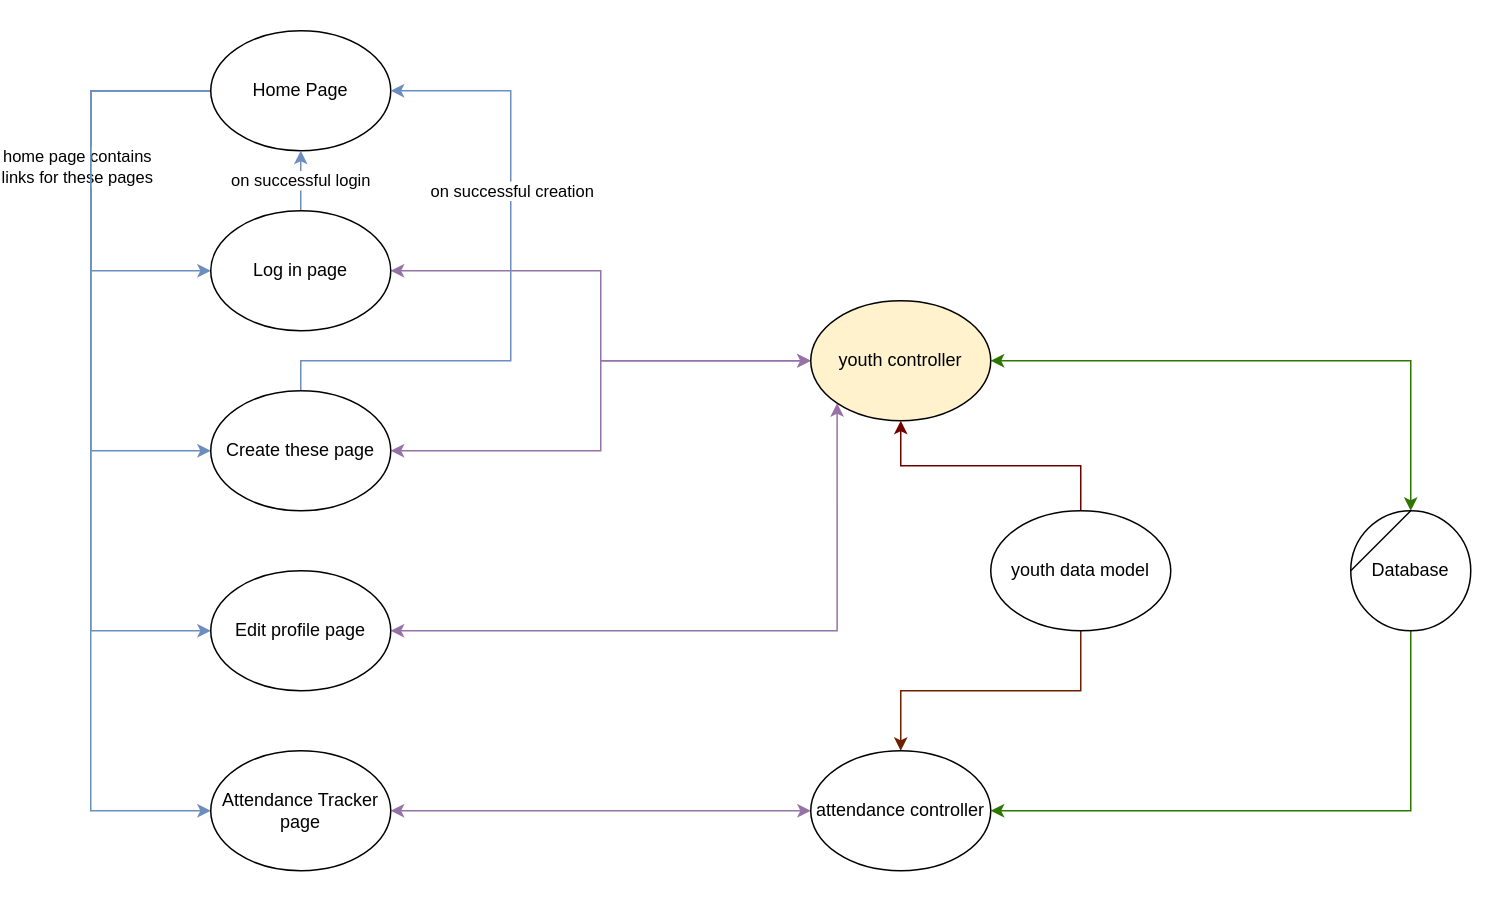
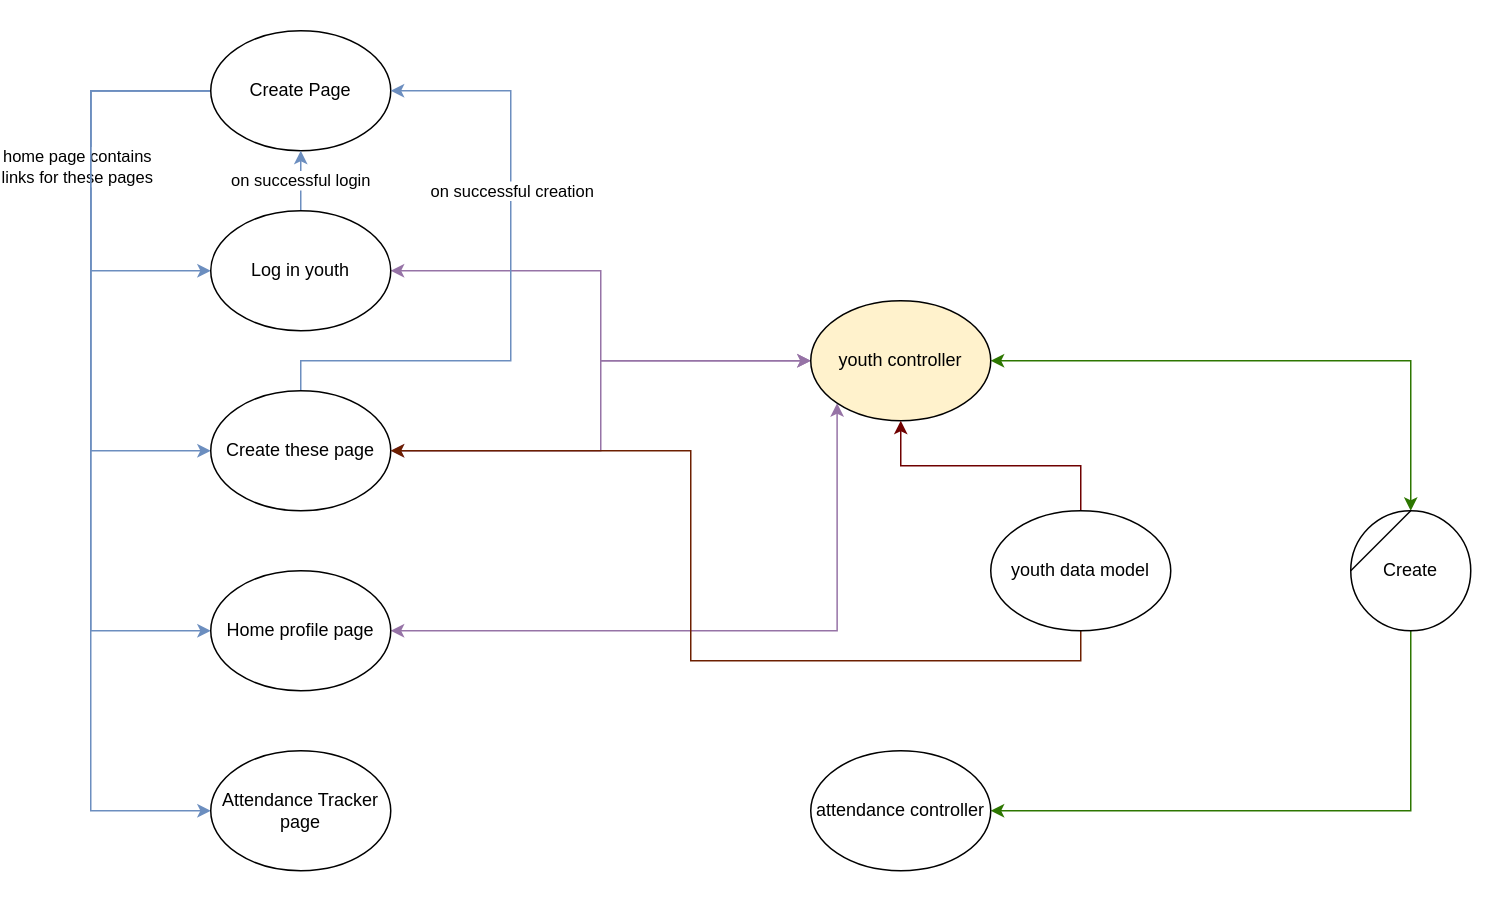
  <mxCell id="0" />
  <mxCell id="1" parent="0" />
  <mxCell id="2" style="edgeStyle=orthogonalEdgeStyle;rounded=0;orthogonalLoop=1;jettySize=auto;html=1;exitX=0;exitY=0.5;exitDx=0;exitDy=0;entryX=0;entryY=0.5;entryDx=0;entryDy=0;fillColor=#dae8fc;strokeColor=#6c8ebf;" parent="1" source="7" target="16" edge="1"><mxGeometry relative="1" as="geometry"><Array as="points"><mxPoint y="60" x="20" /><mxPoint y="420" x="20" /></Array></mxGeometry></mxCell>
  <mxCell id="3" style="edgeStyle=orthogonalEdgeStyle;rounded=0;orthogonalLoop=1;jettySize=auto;html=1;exitX=0;exitY=0.5;exitDx=0;exitDy=0;entryX=0;entryY=0.5;entryDx=0;entryDy=0;fillColor=#dae8fc;strokeColor=#6c8ebf;" parent="1" source="7" target="18" edge="1"><mxGeometry relative="1" as="geometry"><Array as="points"><mxPoint y="60" x="20" /><mxPoint y="540" x="20" /></Array></mxGeometry></mxCell>
  <mxCell id="4" value="home page contains&lt;br&gt;links for these pages" style="edgeLabel;html=1;align=center;verticalAlign=middle;resizable=0;points=[];" parent="3" vertex="1" connectable="0"><mxGeometry x="-0.681" relative="1" as="geometry"><mxPoint x="-10" y="28" as="offset" /></mxGeometry></mxCell>
  <mxCell id="5" style="edgeStyle=orthogonalEdgeStyle;rounded=0;orthogonalLoop=1;jettySize=auto;html=1;exitX=0;exitY=0.5;exitDx=0;exitDy=0;entryX=0;entryY=0.5;entryDx=0;entryDy=0;fillColor=#dae8fc;strokeColor=#6c8ebf;" parent="1" source="7" target="10" edge="1"><mxGeometry relative="1" as="geometry"><Array as="points"><mxPoint y="60" x="20" /><mxPoint y="180" x="20" /></Array></mxGeometry></mxCell>
  <mxCell id="6" style="edgeStyle=orthogonalEdgeStyle;rounded=0;orthogonalLoop=1;jettySize=auto;html=1;exitX=0;exitY=0.5;exitDx=0;exitDy=0;entryX=0;entryY=0.5;entryDx=0;entryDy=0;fillColor=#dae8fc;strokeColor=#6c8ebf;" parent="1" source="7" target="14" edge="1"><mxGeometry relative="1" as="geometry"><Array as="points"><mxPoint y="60" x="20" /><mxPoint y="300" x="20" /></Array></mxGeometry></mxCell>
- <mxCell id="7" value="Home Page" style="ellipse;whiteSpace=wrap;html=1;" parent="1" vertex="1"><mxGeometry x="100" y="20" width="120" height="80" as="geometry" /></mxCell>
+ <mxCell id="7" value="Create Page" style="ellipse;whiteSpace=wrap;html=1;" parent="1" vertex="1"><mxGeometry x="100" y="20" width="120" height="80" as="geometry" /></mxCell>
  <mxCell id="8" value="on successful login" style="edgeStyle=orthogonalEdgeStyle;rounded=0;orthogonalLoop=1;jettySize=auto;html=1;exitX=0.5;exitY=0;exitDx=0;exitDy=0;entryX=0.5;entryY=1;entryDx=0;entryDy=0;fillColor=#dae8fc;strokeColor=#6c8ebf;" parent="1" source="10" target="7" edge="1"><mxGeometry relative="1" as="geometry" /></mxCell>
  <mxCell id="9" style="edgeStyle=orthogonalEdgeStyle;rounded=0;orthogonalLoop=1;jettySize=auto;html=1;exitX=1;exitY=0.5;exitDx=0;exitDy=0;startArrow=classic;startFill=1;fillColor=#e1d5e7;strokeColor=#9673a6;" parent="1" source="10" target="20" edge="1"><mxGeometry relative="1" as="geometry" /></mxCell>
- <mxCell id="10" value="Log in page" style="ellipse;whiteSpace=wrap;html=1;" parent="1" vertex="1"><mxGeometry x="100" y="140" width="120" height="80" as="geometry" /></mxCell>
+ <mxCell id="10" value="Log in youth" style="ellipse;whiteSpace=wrap;html=1;" parent="1" vertex="1"><mxGeometry x="100" y="140" width="120" height="80" as="geometry" /></mxCell>
  <mxCell id="11" style="edgeStyle=orthogonalEdgeStyle;rounded=0;orthogonalLoop=1;jettySize=auto;html=1;exitX=1;exitY=0.5;exitDx=0;exitDy=0;entryX=0;entryY=0.5;entryDx=0;entryDy=0;startArrow=classic;startFill=1;fillColor=#e1d5e7;strokeColor=#9673a6;" parent="1" source="14" target="20" edge="1"><mxGeometry relative="1" as="geometry" /></mxCell>
  <mxCell id="12" style="edgeStyle=orthogonalEdgeStyle;rounded=0;orthogonalLoop=1;jettySize=auto;html=1;exitX=0.5;exitY=0;exitDx=0;exitDy=0;entryX=1;entryY=0.5;entryDx=0;entryDy=0;startArrow=none;startFill=0;fillColor=#dae8fc;strokeColor=#6c8ebf;" parent="1" source="14" target="7" edge="1"><mxGeometry relative="1" as="geometry"><Array as="points"><mxPoint x="160" y="240" /><mxPoint x="300" y="240" /><mxPoint x="300" y="60" /></Array></mxGeometry></mxCell>
  <mxCell id="13" value="on successful creation" style="edgeLabel;html=1;align=center;verticalAlign=middle;resizable=0;points=[];" parent="12" vertex="1" connectable="0"><mxGeometry x="0.305" relative="1" as="geometry"><mxPoint as="offset" /></mxGeometry></mxCell>
  <mxCell id="14" value="Create these page" style="ellipse;whiteSpace=wrap;html=1;" parent="1" vertex="1"><mxGeometry x="100" y="260" width="120" height="80" as="geometry" /></mxCell>
  <mxCell id="15" style="edgeStyle=orthogonalEdgeStyle;rounded=0;orthogonalLoop=1;jettySize=auto;html=1;exitX=1;exitY=0.5;exitDx=0;exitDy=0;entryX=0;entryY=1;entryDx=0;entryDy=0;startArrow=classic;startFill=1;fillColor=#e1d5e7;strokeColor=#9673a6;" parent="1" source="16" target="20" edge="1"><mxGeometry relative="1" as="geometry" /></mxCell>
- <mxCell id="16" value="Edit profile page" style="ellipse;whiteSpace=wrap;html=1;" parent="1" vertex="1"><mxGeometry x="100" y="380" width="120" height="80" as="geometry" /></mxCell>
- <mxCell id="17" style="edgeStyle=orthogonalEdgeStyle;rounded=0;orthogonalLoop=1;jettySize=auto;html=1;exitX=1;exitY=0.5;exitDx=0;exitDy=0;entryX=0;entryY=0.5;entryDx=0;entryDy=0;startArrow=classic;startFill=1;fillColor=#e1d5e7;strokeColor=#9673a6;" parent="1" source="18" target="25" edge="1"><mxGeometry relative="1" as="geometry" /></mxCell>
+ <mxCell id="16" value="Home profile page" style="ellipse;whiteSpace=wrap;html=1;" parent="1" vertex="1"><mxGeometry x="100" y="380" width="120" height="80" as="geometry" /></mxCell>
  <mxCell id="18" value="Attendance Tracker page" style="ellipse;whiteSpace=wrap;html=1;" parent="1" vertex="1"><mxGeometry x="100" y="500" width="120" height="80" as="geometry" /></mxCell>
  <mxCell id="19" style="edgeStyle=orthogonalEdgeStyle;rounded=0;orthogonalLoop=1;jettySize=auto;html=1;exitX=1;exitY=0.5;exitDx=0;exitDy=0;fillColor=#60a917;strokeColor=#2D7600;startArrow=classic;startFill=1;" parent="1" source="20" target="28" edge="1"><mxGeometry relative="1" as="geometry" /></mxCell>
  <mxCell id="20" value="youth controller" style="ellipse;whiteSpace=wrap;html=1;fillColor=#fff2cc;" parent="1" vertex="1"><mxGeometry x="500" y="200" width="120" height="80" as="geometry" /></mxCell>
  <mxCell id="21" style="edgeStyle=orthogonalEdgeStyle;rounded=0;orthogonalLoop=1;jettySize=auto;html=1;exitX=0.5;exitY=0;exitDx=0;exitDy=0;entryX=0.5;entryY=1;entryDx=0;entryDy=0;fillColor=#a20025;strokeColor=#6F0000;" parent="1" source="23" target="20" edge="1"><mxGeometry relative="1" as="geometry" /></mxCell>
- <mxCell id="22" style="edgeStyle=orthogonalEdgeStyle;rounded=0;orthogonalLoop=1;jettySize=auto;html=1;exitX=0.5;exitY=1;exitDx=0;exitDy=0;fillColor=#a0522d;strokeColor=#6D1F00;" parent="1" source="23" target="25" edge="1"><mxGeometry relative="1" as="geometry" /></mxCell>
+ <mxCell id="22" style="edgeStyle=orthogonalEdgeStyle;rounded=0;orthogonalLoop=1;jettySize=auto;html=1;exitX=0.5;exitY=1;exitDx=0;exitDy=0;fillColor=#a0522d;strokeColor=#6D1F00;" parent="1" source="23" target="14" edge="1"><mxGeometry relative="1" as="geometry" /></mxCell>
  <mxCell id="23" value="youth data model" style="ellipse;whiteSpace=wrap;html=1;" parent="1" vertex="1"><mxGeometry x="620" y="340" width="120" height="80" as="geometry" /></mxCell>
  <mxCell id="24" style="edgeStyle=orthogonalEdgeStyle;rounded=0;orthogonalLoop=1;jettySize=auto;html=1;exitX=1;exitY=0.5;exitDx=0;exitDy=0;entryX=0.5;entryY=1;entryDx=0;entryDy=0;fillColor=#60a917;strokeColor=#2D7600;startArrow=classic;startFill=1;endArrow=none;" parent="1" source="25" target="28" edge="1"><mxGeometry relative="1" as="geometry" /></mxCell>
  <mxCell id="25" value="attendance controller" style="ellipse;whiteSpace=wrap;html=1;" parent="1" vertex="1"><mxGeometry x="500" y="500" width="120" height="80" as="geometry" /></mxCell>
  <mxCell id="26" value="" style="group" parent="1" vertex="1" connectable="0"><mxGeometry x="860" y="340" width="80" height="80" as="geometry" /></mxCell>
  <mxCell id="27" value="" style="group" parent="26" vertex="1" connectable="0"><mxGeometry width="80" height="80" as="geometry" /></mxCell>
- <mxCell id="28" value="&lt;div&gt;Database&lt;/div&gt;" style="ellipse;whiteSpace=wrap;html=1;aspect=fixed;strokeColor=#000000;" parent="27" vertex="1"><mxGeometry width="80" height="80" as="geometry" /></mxCell>
+ <mxCell id="28" value="&lt;div&gt;Create&lt;/div&gt;" style="ellipse;whiteSpace=wrap;html=1;aspect=fixed;strokeColor=#000000;" parent="27" vertex="1"><mxGeometry width="80" height="80" as="geometry" /></mxCell>
  <mxCell id="29" value="" style="endArrow=none;html=1;" parent="27" edge="1"><mxGeometry width="50" height="50" relative="1" as="geometry"><mxPoint y="40" as="sourcePoint" /><mxPoint x="40" as="targetPoint" /></mxGeometry></mxCell>
